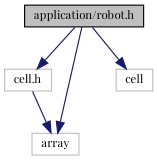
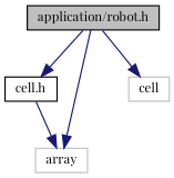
  digraph {
    fontname="Playfair Display"
    node [color=black fillcolor=white fontname="Playfair Display" fontsize=10 shape=record style=filled]
    edge [color=midnightblue fontname="Playfair Display" fontsize=10 labelfontname=Helvetica labelfontsize=10 style=solid]
    n1 [fillcolor=grey75 fontcolor=black height=0.2 label="application/robot.h" width=0.4]
-   n2 [color=grey75 height=0.2 label="cell.h" width=0.4]
+   n2 [height=0.2 label="cell.h" width=0.4]
    n3 [color=grey75 height=0.2 label=array width=0.4]
    n4 [color=grey75 height=0.2 label=cell width=0.4]
    n1 -> n2
    n1 -> n3
    n1 -> n4
    n2 -> n3
  }
